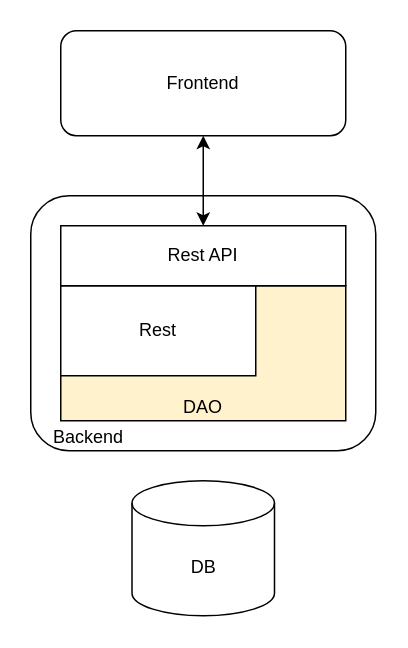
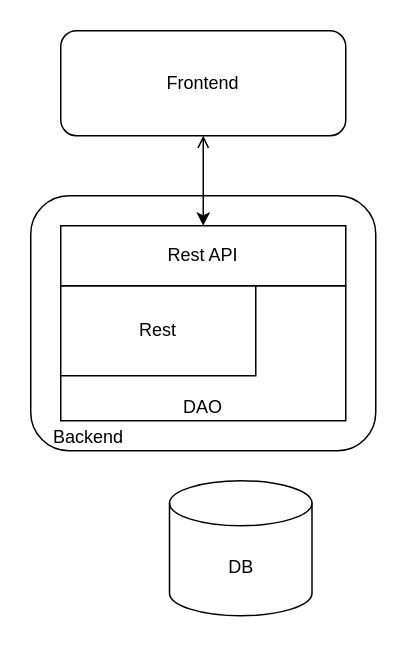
  <mxCell id="0" />
  <mxCell id="1" parent="0" />
  <mxCell id="2" value="&amp;nbsp; &amp;nbsp; Backend" style="rounded=1;whiteSpace=wrap;html=1;verticalAlign=bottom;align=left;" vertex="1" parent="1"><mxGeometry x="20" y="130" width="230" height="170" as="geometry" /></mxCell>
- <mxCell id="3" value="DAO" style="rounded=0;whiteSpace=wrap;html=1;verticalAlign=bottom;fillColor=#fff2cc;" vertex="1" parent="1"><mxGeometry x="40" y="190" width="190" height="90" as="geometry" /></mxCell>
+ <mxCell id="3" value="DAO" style="rounded=0;whiteSpace=wrap;html=1;verticalAlign=bottom;" vertex="1" parent="1"><mxGeometry x="40" y="190" width="190" height="90" as="geometry" /></mxCell>
  <mxCell id="4" value="Rest" style="rounded=0;whiteSpace=wrap;html=1;verticalAlign=middle;" vertex="1" parent="1"><mxGeometry x="40" y="190" width="130" height="60" as="geometry" /></mxCell>
  <mxCell id="5" value="Rest API" style="rounded=0;whiteSpace=wrap;html=1;" vertex="1" parent="1"><mxGeometry x="40" y="150" width="190" height="40" as="geometry" /></mxCell>
- <mxCell id="6" value="DB" style="shape=cylinder3;whiteSpace=wrap;html=1;boundedLbl=1;backgroundOutline=1;size=15;" vertex="1" parent="1"><mxGeometry x="87.5" y="320" width="95" height="90" as="geometry" /></mxCell>
+ <mxCell id="6" value="DB" style="shape=cylinder3;whiteSpace=wrap;html=1;boundedLbl=1;backgroundOutline=1;size=15;" vertex="1" parent="1"><mxGeometry x="112.5" y="320" width="95" height="90" as="geometry" /></mxCell>
  <mxCell id="7" value="Frontend" style="rounded=1;whiteSpace=wrap;html=1;" vertex="1" parent="1"><mxGeometry x="40" y="20" width="190" height="70" as="geometry" /></mxCell>
- <mxCell id="8" value="" style="endArrow=classic;startArrow=classic;html=1;rounded=0;entryX=0.5;entryY=1;entryDx=0;entryDy=0;exitX=0.5;exitY=0;exitDx=0;exitDy=0;" edge="1" parent="1" source="5" target="7"><mxGeometry width="50" height="50" relative="1" as="geometry"><mxPoint x="104" y="149.5" as="sourcePoint" /><mxPoint x="154" y="99.5" as="targetPoint" /></mxGeometry></mxCell>
+ <mxCell id="8" value="" style="endArrow=open;startArrow=classic;html=1;rounded=0;entryX=0.5;entryY=1;entryDx=0;entryDy=0;exitX=0.5;exitY=0;exitDx=0;exitDy=0;" edge="1" parent="1" source="5" target="7"><mxGeometry width="50" height="50" relative="1" as="geometry"><mxPoint x="104" y="149.5" as="sourcePoint" /><mxPoint x="154" y="99.5" as="targetPoint" /></mxGeometry></mxCell>
